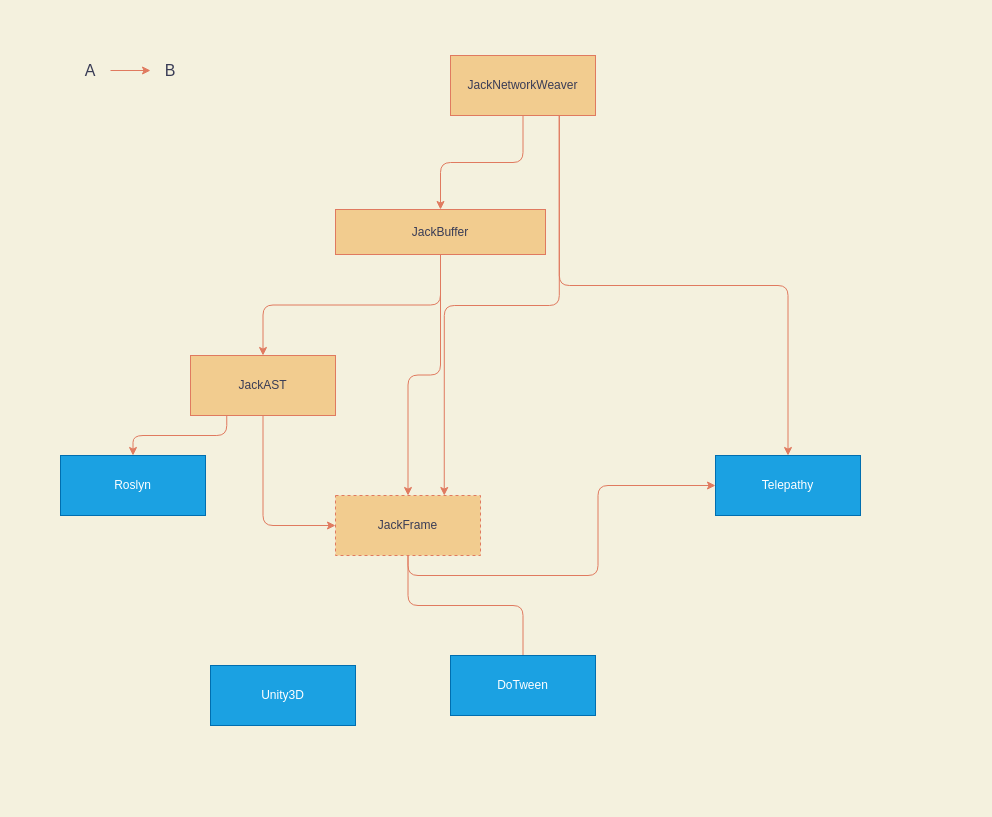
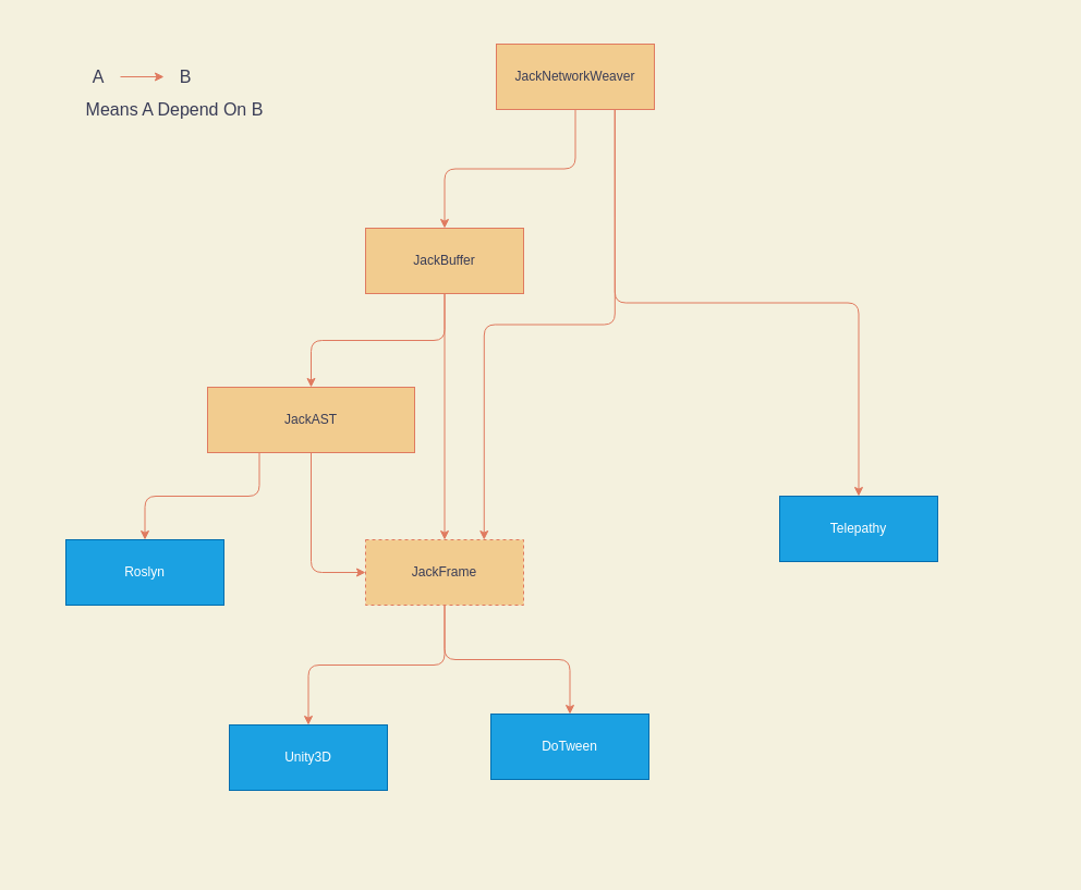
  <mxCell id="0" />
  <mxCell id="1" parent="0" />
  <mxCell id="2" value="" style="rounded=0;whiteSpace=wrap;html=1;sketch=0;fontSize=16;fontColor=#393C56;fillColor=none;strokeColor=none;" vertex="1" parent="1"><mxGeometry x="20" y="20" width="950" height="775" as="geometry" /></mxCell>
- <mxCell id="3" style="edgeStyle=orthogonalEdgeStyle;curved=0;rounded=1;sketch=0;orthogonalLoop=1;jettySize=auto;html=1;exitX=0.5;exitY=1;exitDx=0;exitDy=0;entryX=0.5;entryY=0;entryDx=0;entryDy=0;fontColor=#393C56;strokeColor=#E07A5F;fillColor=#F2CC8F;endArrow=none;" edge="1" parent="1" source="5" target="17"><mxGeometry relative="1" as="geometry" /></mxCell>
- <mxCell id="4" style="edgeStyle=orthogonalEdgeStyle;curved=0;rounded=1;sketch=0;orthogonalLoop=1;jettySize=auto;html=1;exitX=0.5;exitY=1;exitDx=0;exitDy=0;fontColor=#393C56;strokeColor=#E07A5F;fillColor=#F2CC8F;" edge="1" parent="1" source="5" target="16"><mxGeometry relative="1" as="geometry" /></mxCell>
+ <mxCell id="3" style="edgeStyle=orthogonalEdgeStyle;curved=0;rounded=1;sketch=0;orthogonalLoop=1;jettySize=auto;html=1;exitX=0.5;exitY=1;exitDx=0;exitDy=0;entryX=0.5;entryY=0;entryDx=0;entryDy=0;fontColor=#393C56;strokeColor=#E07A5F;fillColor=#F2CC8F;" edge="1" parent="1" source="5" target="17"><mxGeometry relative="1" as="geometry" /></mxCell>
+ <mxCell id="4" style="edgeStyle=orthogonalEdgeStyle;curved=0;rounded=1;sketch=0;orthogonalLoop=1;jettySize=auto;html=1;exitX=0.5;exitY=1;exitDx=0;exitDy=0;entryX=0.5;entryY=0;entryDx=0;entryDy=0;fontColor=#393C56;strokeColor=#E07A5F;fillColor=#F2CC8F;" edge="1" parent="1" source="5" target="18"><mxGeometry relative="1" as="geometry" /></mxCell>
  <mxCell id="5" value="JackFrame" style="rounded=0;whiteSpace=wrap;html=1;sketch=0;fontColor=#393C56;strokeColor=#E07A5F;fillColor=#F2CC8F;dashed=1;" vertex="1" parent="1"><mxGeometry x="335" y="495" width="145" height="60" as="geometry" /></mxCell>
  <mxCell id="6" style="edgeStyle=orthogonalEdgeStyle;curved=0;rounded=1;sketch=0;orthogonalLoop=1;jettySize=auto;html=1;exitX=0.5;exitY=1;exitDx=0;exitDy=0;entryX=0;entryY=0.5;entryDx=0;entryDy=0;fontColor=#393C56;strokeColor=#E07A5F;fillColor=#F2CC8F;" edge="1" parent="1" source="8" target="5"><mxGeometry relative="1" as="geometry" /></mxCell>
  <mxCell id="7" style="edgeStyle=orthogonalEdgeStyle;curved=0;rounded=1;sketch=0;orthogonalLoop=1;jettySize=auto;html=1;exitX=0.25;exitY=1;exitDx=0;exitDy=0;entryX=0.5;entryY=0;entryDx=0;entryDy=0;fontSize=16;fontColor=#393C56;strokeColor=#E07A5F;fillColor=#F2CC8F;" edge="1" parent="1" source="8" target="23"><mxGeometry relative="1" as="geometry" /></mxCell>
- <mxCell id="8" value="JackAST" style="rounded=0;whiteSpace=wrap;html=1;sketch=0;fontColor=#393C56;strokeColor=#E07A5F;fillColor=#F2CC8F;" vertex="1" parent="1"><mxGeometry x="190" y="355" width="145" height="60" as="geometry" /></mxCell>
+ <mxCell id="8" value="JackAST" style="rounded=0;whiteSpace=wrap;html=1;sketch=0;fontColor=#393C56;strokeColor=#E07A5F;fillColor=#F2CC8F;" vertex="1" parent="1"><mxGeometry x="190" y="355" width="190" height="60" as="geometry" /></mxCell>
  <mxCell id="9" style="edgeStyle=orthogonalEdgeStyle;curved=0;rounded=1;sketch=0;orthogonalLoop=1;jettySize=auto;html=1;exitX=0.5;exitY=1;exitDx=0;exitDy=0;entryX=0.5;entryY=0;entryDx=0;entryDy=0;fontColor=#393C56;strokeColor=#E07A5F;fillColor=#F2CC8F;" edge="1" parent="1" source="11" target="8"><mxGeometry relative="1" as="geometry" /></mxCell>
  <mxCell id="10" style="edgeStyle=orthogonalEdgeStyle;curved=0;rounded=1;sketch=0;orthogonalLoop=1;jettySize=auto;html=1;exitX=0.5;exitY=1;exitDx=0;exitDy=0;entryX=0.5;entryY=0;entryDx=0;entryDy=0;fontColor=#393C56;strokeColor=#E07A5F;fillColor=#F2CC8F;" edge="1" parent="1" source="11" target="5"><mxGeometry relative="1" as="geometry" /></mxCell>
- <mxCell id="11" value="JackBuffer" style="rounded=0;whiteSpace=wrap;html=1;sketch=0;fontColor=#393C56;strokeColor=#E07A5F;fillColor=#F2CC8F;" vertex="1" parent="1"><mxGeometry x="335" y="209" width="210" height="45" as="geometry" /></mxCell>
+ <mxCell id="11" value="JackBuffer" style="rounded=0;whiteSpace=wrap;html=1;sketch=0;fontColor=#393C56;strokeColor=#E07A5F;fillColor=#F2CC8F;" vertex="1" parent="1"><mxGeometry x="335" y="209" width="145" height="60" as="geometry" /></mxCell>
  <mxCell id="12" style="edgeStyle=orthogonalEdgeStyle;curved=0;rounded=1;sketch=0;orthogonalLoop=1;jettySize=auto;html=1;exitX=0.5;exitY=1;exitDx=0;exitDy=0;entryX=0.5;entryY=0;entryDx=0;entryDy=0;fontColor=#393C56;strokeColor=#E07A5F;fillColor=#F2CC8F;" edge="1" parent="1" source="15" target="11"><mxGeometry relative="1" as="geometry" /></mxCell>
  <mxCell id="13" style="edgeStyle=orthogonalEdgeStyle;curved=0;rounded=1;sketch=0;orthogonalLoop=1;jettySize=auto;html=1;exitX=0.75;exitY=1;exitDx=0;exitDy=0;entryX=0.75;entryY=0;entryDx=0;entryDy=0;fontColor=#393C56;strokeColor=#E07A5F;fillColor=#F2CC8F;" edge="1" parent="1" source="15" target="5"><mxGeometry relative="1" as="geometry" /></mxCell>
  <mxCell id="14" style="edgeStyle=orthogonalEdgeStyle;curved=0;rounded=1;sketch=0;orthogonalLoop=1;jettySize=auto;html=1;exitX=0.75;exitY=1;exitDx=0;exitDy=0;entryX=0.5;entryY=0;entryDx=0;entryDy=0;fontColor=#393C56;strokeColor=#E07A5F;fillColor=#F2CC8F;" edge="1" parent="1" source="15" target="16"><mxGeometry relative="1" as="geometry" /></mxCell>
- <mxCell id="15" value="JackNetworkWeaver" style="rounded=0;whiteSpace=wrap;html=1;sketch=0;fontColor=#393C56;strokeColor=#E07A5F;fillColor=#F2CC8F;" vertex="1" parent="1"><mxGeometry x="450" y="55" width="145" height="60" as="geometry" /></mxCell>
+ <mxCell id="15" value="JackNetworkWeaver" style="rounded=0;whiteSpace=wrap;html=1;sketch=0;fontColor=#393C56;strokeColor=#E07A5F;fillColor=#F2CC8F;" vertex="1" parent="1"><mxGeometry x="455" y="40" width="145" height="60" as="geometry" /></mxCell>
  <mxCell id="16" value="Telepathy" style="rounded=0;whiteSpace=wrap;html=1;sketch=0;fontColor=#ffffff;strokeColor=#006EAF;fillColor=#1ba1e2;" vertex="1" parent="1"><mxGeometry x="715" y="455" width="145" height="60" as="geometry" /></mxCell>
  <mxCell id="17" value="DoTween" style="rounded=0;whiteSpace=wrap;html=1;sketch=0;fontColor=#ffffff;strokeColor=#006EAF;fillColor=#1ba1e2;" vertex="1" parent="1"><mxGeometry x="450" y="655" width="145" height="60" as="geometry" /></mxCell>
  <mxCell id="18" value="Unity3D" style="rounded=0;whiteSpace=wrap;html=1;sketch=0;fontColor=#ffffff;strokeColor=#006EAF;fillColor=#1ba1e2;" vertex="1" parent="1"><mxGeometry x="210" y="665" width="145" height="60" as="geometry" /></mxCell>
  <mxCell id="19" value="" style="endArrow=classic;html=1;fontColor=#393C56;strokeColor=#E07A5F;fillColor=#F2CC8F;fontSize=16;" edge="1" parent="1"><mxGeometry width="50" height="50" relative="1" as="geometry"><mxPoint x="110" y="70" as="sourcePoint" /><mxPoint x="150" y="70" as="targetPoint" /></mxGeometry></mxCell>
  <mxCell id="20" value="A" style="text;html=1;strokeColor=none;fillColor=none;align=center;verticalAlign=middle;whiteSpace=wrap;rounded=0;sketch=0;fontColor=#393C56;fontSize=16;" vertex="1" parent="1"><mxGeometry x="70" y="60" width="40" height="20" as="geometry" /></mxCell>
  <mxCell id="21" value="B" style="text;html=1;strokeColor=none;fillColor=none;align=center;verticalAlign=middle;whiteSpace=wrap;rounded=0;sketch=0;fontColor=#393C56;fontSize=16;" vertex="1" parent="1"><mxGeometry x="150" y="60" width="40" height="20" as="geometry" /></mxCell>
- <mxCell id="23" value="Roslyn" style="rounded=0;whiteSpace=wrap;html=1;sketch=0;fontColor=#ffffff;strokeColor=#006EAF;fillColor=#1ba1e2;" vertex="1" parent="1"><mxGeometry x="60" y="455" width="145" height="60" as="geometry" /></mxCell>
+ <mxCell id="22" value="Means A Depend On B" style="text;html=1;strokeColor=none;fillColor=none;align=center;verticalAlign=middle;whiteSpace=wrap;rounded=0;sketch=0;fontColor=#393C56;fontSize=16;" vertex="1" parent="1"><mxGeometry x="60" y="90" width="200" height="20" as="geometry" /></mxCell>
+ <mxCell id="23" value="Roslyn" style="rounded=0;whiteSpace=wrap;html=1;sketch=0;fontColor=#ffffff;strokeColor=#006EAF;fillColor=#1ba1e2;" vertex="1" parent="1"><mxGeometry x="60" y="495" width="145" height="60" as="geometry" /></mxCell>
